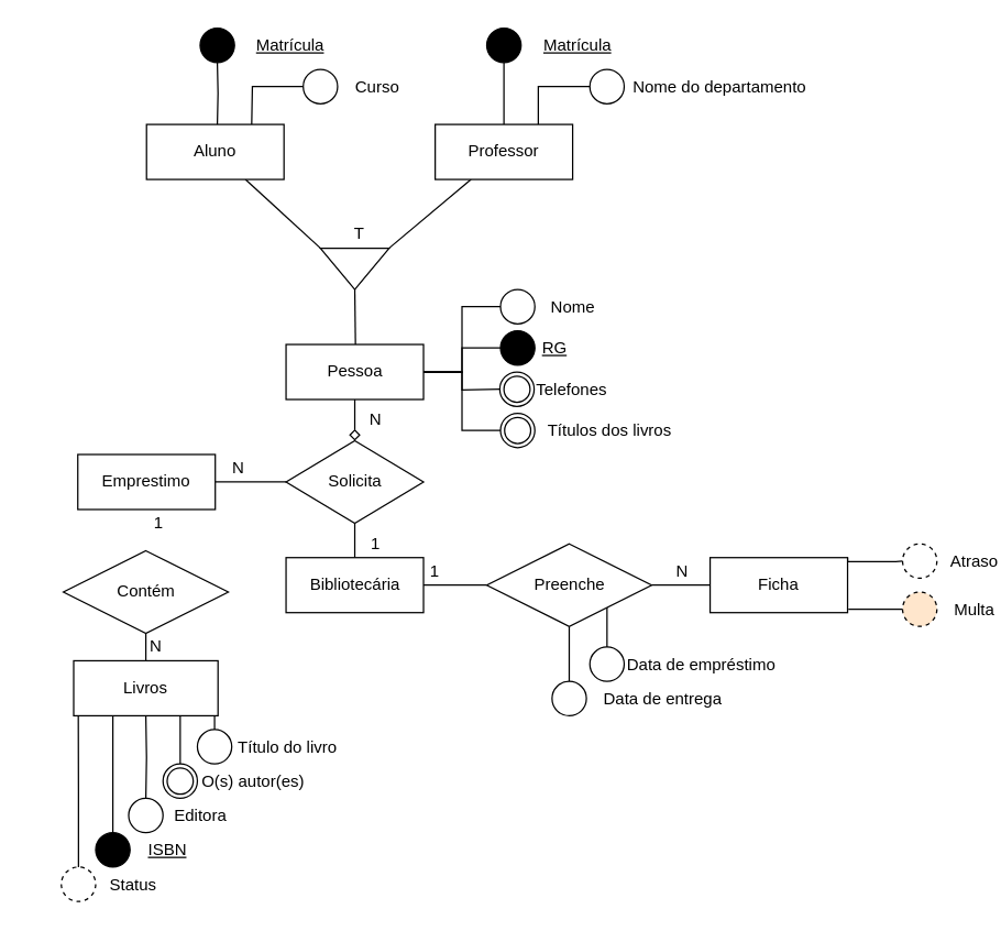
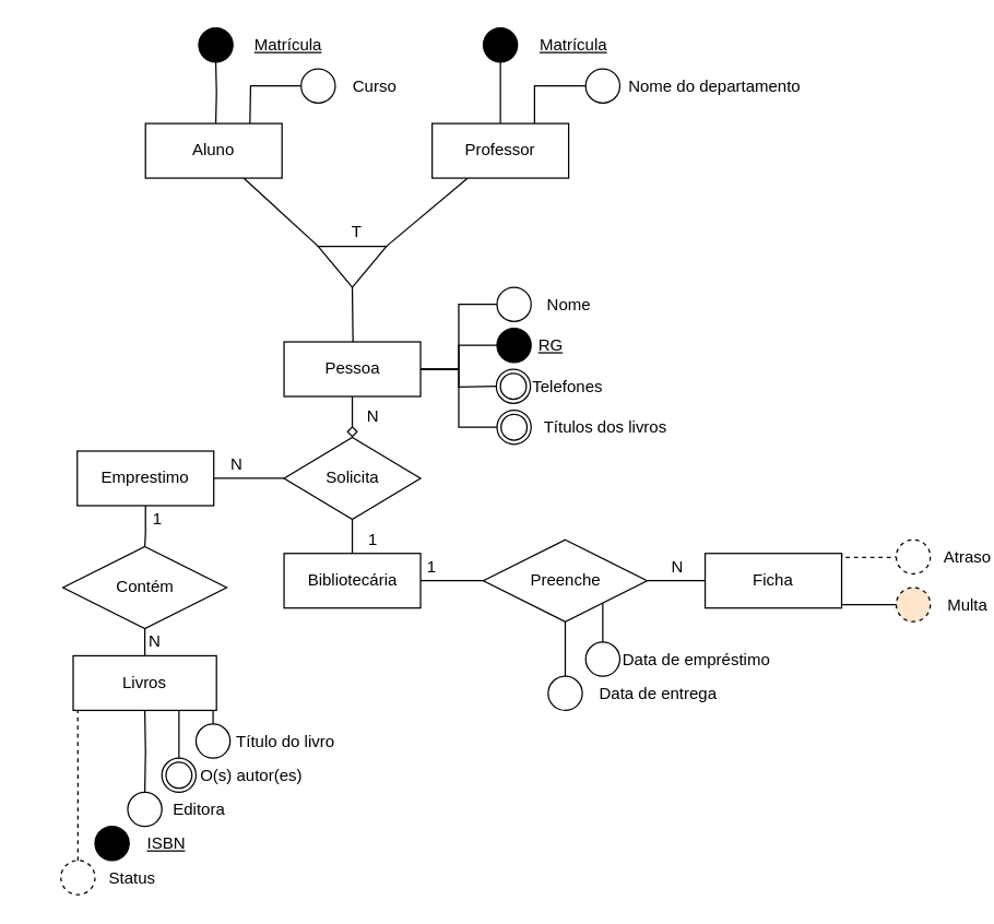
  <mxCell id="0" />
  <mxCell id="1" parent="0" />
  <mxCell id="2" value="&lt;span style=&quot;white-space: pre;&quot;&gt;&lt;span style=&quot;white-space: pre;&quot;&gt;&#09;&lt;/span&gt;&#09;&lt;/span&gt;&lt;span style=&quot;white-space: pre;&quot;&gt;&#09;&lt;/span&gt;&lt;span style=&quot;white-space: pre;&quot;&gt;&#09;&lt;/span&gt;Título&amp;nbsp;do&amp;nbsp;livro" style="ellipse;whiteSpace=wrap;html=1;align=center;rounded=0;" parent="1" vertex="1"><mxGeometry x="119" y="530" width="25" height="25" as="geometry" /></mxCell>
  <mxCell id="3" style="edgeStyle=orthogonalEdgeStyle;rounded=0;orthogonalLoop=1;jettySize=auto;html=1;exitX=1;exitY=1;exitDx=0;exitDy=0;entryX=0.5;entryY=0;entryDx=0;entryDy=0;endArrow=none;endFill=0;" parent="1" target="2" edge="1"><mxGeometry relative="1" as="geometry"><mxPoint x="129" y="520" as="sourcePoint" /></mxGeometry></mxCell>
  <mxCell id="4" style="edgeStyle=orthogonalEdgeStyle;rounded=0;orthogonalLoop=1;jettySize=auto;html=1;entryX=0.5;entryY=0;entryDx=0;entryDy=0;endArrow=none;endFill=0;" parent="1" target="36" edge="1"><mxGeometry relative="1" as="geometry"><mxPoint x="106.5" y="520" as="sourcePoint" /></mxGeometry></mxCell>
  <mxCell id="5" style="edgeStyle=orthogonalEdgeStyle;rounded=0;orthogonalLoop=1;jettySize=auto;html=1;exitX=0.25;exitY=1;exitDx=0;exitDy=0;entryX=0.5;entryY=0;entryDx=0;entryDy=0;endArrow=none;endFill=0;" parent="1" target="37" edge="1"><mxGeometry relative="1" as="geometry"><mxPoint x="81.5" y="520" as="sourcePoint" /></mxGeometry></mxCell>
- <mxCell id="6" style="edgeStyle=orthogonalEdgeStyle;rounded=0;orthogonalLoop=1;jettySize=auto;html=1;exitX=0.225;exitY=0.99;exitDx=0;exitDy=0;entryX=0.5;entryY=0;entryDx=0;entryDy=0;exitPerimeter=0;endArrow=none;endFill=0;" parent="1" source="7" target="38" edge="1"><mxGeometry relative="1" as="geometry"><mxPoint x="63.4" y="520" as="sourcePoint" /><Array as="points"><mxPoint x="58" y="520" /><mxPoint x="58" y="605" /></Array></mxGeometry></mxCell>
  <mxCell id="7" value="Livros" style="whiteSpace=wrap;html=1;align=center;rounded=0;" parent="1" vertex="1"><mxGeometry x="29" y="480" width="105" height="40" as="geometry" /></mxCell>
- <mxCell id="8" style="edgeStyle=orthogonalEdgeStyle;rounded=0;orthogonalLoop=1;jettySize=auto;html=1;exitX=1;exitY=0;exitDx=0;exitDy=0;entryX=0;entryY=0.5;entryDx=0;entryDy=0;endArrow=none;endFill=0;" parent="1" source="9" target="54" edge="1"><mxGeometry relative="1" as="geometry"><Array as="points"><mxPoint x="592" y="408" /><mxPoint x="627" y="408" /></Array></mxGeometry></mxCell>
+ <mxCell id="8" style="edgeStyle=orthogonalEdgeStyle;rounded=0;orthogonalLoop=1;jettySize=auto;html=1;exitX=1;exitY=0;exitDx=0;exitDy=0;entryX=0;entryY=0.5;entryDx=0;entryDy=0;endArrow=none;endFill=0;dashed=1;" parent="1" source="9" target="54" edge="1"><mxGeometry relative="1" as="geometry"><Array as="points"><mxPoint x="592" y="408" /><mxPoint x="627" y="408" /></Array></mxGeometry></mxCell>
  <mxCell id="9" value="Ficha" style="whiteSpace=wrap;html=1;align=center;rounded=0;" parent="1" vertex="1"><mxGeometry x="492" y="405" width="100" height="40" as="geometry" /></mxCell>
  <mxCell id="10" style="rounded=0;orthogonalLoop=1;jettySize=auto;html=1;entryX=-0.005;entryY=1.002;entryDx=0;entryDy=0;endArrow=none;endFill=0;entryPerimeter=0;" parent="1" source="11" target="17" edge="1"><mxGeometry relative="1" as="geometry" /></mxCell>
  <mxCell id="11" value="Aluno" style="whiteSpace=wrap;html=1;align=center;rounded=0;" parent="1" vertex="1"><mxGeometry x="82" y="90" width="100" height="40" as="geometry" /></mxCell>
  <mxCell id="12" style="edgeStyle=orthogonalEdgeStyle;rounded=0;orthogonalLoop=1;jettySize=auto;html=1;entryX=0.5;entryY=0;entryDx=0;entryDy=0;endArrow=diamond;endFill=0;" parent="1" source="13" target="35" edge="1"><mxGeometry relative="1" as="geometry" /></mxCell>
  <mxCell id="13" value="Pessoa" style="whiteSpace=wrap;html=1;align=center;rounded=0;" parent="1" vertex="1"><mxGeometry x="183.5" y="250" width="100" height="40" as="geometry" /></mxCell>
  <mxCell id="14" style="rounded=0;orthogonalLoop=1;jettySize=auto;html=1;entryX=-0.005;entryY=-0.002;entryDx=0;entryDy=0;endArrow=none;endFill=0;entryPerimeter=0;" parent="1" source="16" target="17" edge="1"><mxGeometry relative="1" as="geometry" /></mxCell>
  <mxCell id="15" style="edgeStyle=orthogonalEdgeStyle;rounded=0;orthogonalLoop=1;jettySize=auto;html=1;entryX=0.5;entryY=1;entryDx=0;entryDy=0;endArrow=none;endFill=0;" parent="1" source="16" target="19" edge="1"><mxGeometry relative="1" as="geometry" /></mxCell>
  <mxCell id="16" value="Professor" style="whiteSpace=wrap;html=1;align=center;rounded=0;" parent="1" vertex="1"><mxGeometry x="292" y="90" width="100" height="40" as="geometry" /></mxCell>
  <mxCell id="17" value="" style="triangle;whiteSpace=wrap;html=1;rotation=90;rounded=0;" parent="1" vertex="1"><mxGeometry x="218.5" y="170" width="30" height="50" as="geometry" /></mxCell>
  <mxCell id="18" value="T" style="text;strokeColor=none;align=center;fillColor=none;html=1;verticalAlign=middle;whiteSpace=wrap;rounded=0;" parent="1" vertex="1"><mxGeometry x="207" y="155" width="60" height="30" as="geometry" /></mxCell>
  <mxCell id="19" value="&lt;span style=&quot;white-space: pre;&quot;&gt;&#09;&lt;/span&gt;&lt;span style=&quot;white-space: pre;&quot;&gt;&#09;&lt;/span&gt;&lt;span style=&quot;white-space: pre;&quot;&gt;&#09;&lt;/span&gt;&lt;span style=&quot;white-space: pre;&quot;&gt;&#09;&lt;/span&gt;Matrícula" style="ellipse;whiteSpace=wrap;html=1;align=center;fontStyle=4;fillColor=#000000;rounded=0;" parent="1" vertex="1"><mxGeometry x="329.5" y="20" width="25" height="25" as="geometry" /></mxCell>
  <mxCell id="20" style="edgeStyle=orthogonalEdgeStyle;rounded=0;orthogonalLoop=1;jettySize=auto;html=1;entryX=0.75;entryY=0;entryDx=0;entryDy=0;endArrow=none;endFill=0;" parent="1" source="21" target="16" edge="1"><mxGeometry relative="1" as="geometry" /></mxCell>
  <mxCell id="21" value="&lt;span style=&quot;white-space: pre;&quot;&gt;&lt;span style=&quot;white-space: pre;&quot;&gt;&#09;&lt;/span&gt;&lt;span style=&quot;white-space: pre;&quot;&gt;&#09;&lt;/span&gt;&#09;&lt;/span&gt;&lt;span style=&quot;white-space: pre;&quot;&gt;&#09;&lt;/span&gt;&lt;span style=&quot;white-space: pre;&quot;&gt;&#09;&lt;/span&gt;&lt;span style=&quot;white-space: pre;&quot;&gt;&#09;&lt;/span&gt;&amp;nbsp;Nome&amp;nbsp;do&amp;nbsp;departamento" style="ellipse;whiteSpace=wrap;html=1;align=center;rounded=0;" parent="1" vertex="1"><mxGeometry x="404.5" y="50" width="25" height="25" as="geometry" /></mxCell>
  <mxCell id="22" style="edgeStyle=orthogonalEdgeStyle;rounded=0;orthogonalLoop=1;jettySize=auto;html=1;entryX=0.5;entryY=1;entryDx=0;entryDy=0;endArrow=none;endFill=0;" parent="1" target="23" edge="1"><mxGeometry relative="1" as="geometry"><mxPoint x="133.5" y="90" as="sourcePoint" /></mxGeometry></mxCell>
  <mxCell id="23" value="&lt;span style=&quot;white-space: pre;&quot;&gt;&#09;&lt;/span&gt;&lt;span style=&quot;white-space: pre;&quot;&gt;&#09;&lt;/span&gt;&lt;span style=&quot;white-space: pre;&quot;&gt;&#09;&lt;/span&gt;&lt;span style=&quot;white-space: pre;&quot;&gt;&#09;&lt;/span&gt;Matrícula" style="ellipse;whiteSpace=wrap;html=1;align=center;fontStyle=4;fillColor=#000000;rounded=0;" parent="1" vertex="1"><mxGeometry x="121" y="20" width="25" height="25" as="geometry" /></mxCell>
  <mxCell id="24" style="edgeStyle=orthogonalEdgeStyle;rounded=0;orthogonalLoop=1;jettySize=auto;html=1;entryX=0.75;entryY=0;entryDx=0;entryDy=0;endArrow=none;endFill=0;" parent="1" source="25" edge="1"><mxGeometry relative="1" as="geometry"><mxPoint x="158.5" y="90" as="targetPoint" /></mxGeometry></mxCell>
  <mxCell id="25" value="&lt;span style=&quot;white-space: pre;&quot;&gt;&#09;&lt;/span&gt;&lt;span style=&quot;white-space: pre;&quot;&gt;&#09;&lt;/span&gt;&lt;span style=&quot;white-space: pre;&quot;&gt;&#09;&lt;/span&gt;&amp;nbsp;Curso" style="ellipse;whiteSpace=wrap;html=1;align=center;rounded=0;" parent="1" vertex="1"><mxGeometry x="196" y="50" width="25" height="25" as="geometry" /></mxCell>
  <mxCell id="26" style="edgeStyle=orthogonalEdgeStyle;rounded=0;orthogonalLoop=1;jettySize=auto;html=1;entryX=1;entryY=0.5;entryDx=0;entryDy=0;endArrow=none;endFill=0;" parent="1" source="27" target="13" edge="1"><mxGeometry relative="1" as="geometry" /></mxCell>
  <mxCell id="27" value="&lt;span style=&quot;white-space: pre;&quot;&gt;&lt;span style=&quot;white-space: pre;&quot;&gt;&#09;&lt;/span&gt;&#09;&lt;/span&gt;&lt;span style=&quot;white-space: pre;&quot;&gt;&#09;&lt;/span&gt;Nome" style="ellipse;whiteSpace=wrap;html=1;align=center;rounded=0;" parent="1" vertex="1"><mxGeometry x="339.5" y="210" width="25" height="25" as="geometry" /></mxCell>
  <mxCell id="28" style="edgeStyle=orthogonalEdgeStyle;rounded=0;orthogonalLoop=1;jettySize=auto;html=1;entryX=1;entryY=0.5;entryDx=0;entryDy=0;endArrow=none;endFill=0;" parent="1" source="29" target="13" edge="1"><mxGeometry relative="1" as="geometry" /></mxCell>
  <mxCell id="29" value="&lt;span style=&quot;white-space: pre;&quot;&gt;&#09;&lt;/span&gt;&lt;span style=&quot;white-space: pre;&quot;&gt;&#09;&lt;/span&gt;&lt;u&gt;RG&lt;/u&gt;" style="ellipse;whiteSpace=wrap;html=1;align=center;fillColor=#000000;rounded=0;" parent="1" vertex="1"><mxGeometry x="339.5" y="240" width="25" height="25" as="geometry" /></mxCell>
  <mxCell id="30" style="edgeStyle=orthogonalEdgeStyle;rounded=0;orthogonalLoop=1;jettySize=auto;html=1;entryX=1;entryY=0.5;entryDx=0;entryDy=0;endArrow=none;endFill=0;" parent="1" target="13" edge="1"><mxGeometry relative="1" as="geometry"><mxPoint x="339.5" y="282.5" as="sourcePoint" /></mxGeometry></mxCell>
  <mxCell id="31" style="edgeStyle=orthogonalEdgeStyle;rounded=0;orthogonalLoop=1;jettySize=auto;html=1;entryX=1;entryY=0.5;entryDx=0;entryDy=0;endArrow=none;endFill=0;" parent="1" source="32" target="13" edge="1"><mxGeometry relative="1" as="geometry" /></mxCell>
  <mxCell id="32" value="&lt;span style=&quot;white-space: pre;&quot;&gt;&lt;span style=&quot;white-space: pre;&quot;&gt;&#09;&lt;/span&gt;&#09;&lt;/span&gt;&lt;span style=&quot;white-space: pre;&quot;&gt;&#09;&lt;/span&gt;&lt;span style=&quot;white-space: pre;&quot;&gt;&#09;&lt;/span&gt;&lt;span style=&quot;white-space: pre;&quot;&gt;&#09;&lt;/span&gt;Títulos&amp;nbsp;dos&amp;nbsp;livros" style="ellipse;shape=doubleEllipse;margin=3;whiteSpace=wrap;html=1;align=center;rounded=0;" parent="1" vertex="1"><mxGeometry x="339.5" y="300" width="25" height="25" as="geometry" /></mxCell>
  <mxCell id="33" style="edgeStyle=orthogonalEdgeStyle;rounded=0;orthogonalLoop=1;jettySize=auto;html=1;entryX=1;entryY=0.5;entryDx=0;entryDy=0;endArrow=none;endFill=0;" parent="1" source="35" target="47" edge="1"><mxGeometry relative="1" as="geometry" /></mxCell>
  <mxCell id="34" style="edgeStyle=orthogonalEdgeStyle;rounded=0;orthogonalLoop=1;jettySize=auto;html=1;entryX=0.5;entryY=0;entryDx=0;entryDy=0;endArrow=none;endFill=0;" parent="1" source="35" target="51" edge="1"><mxGeometry relative="1" as="geometry" /></mxCell>
  <mxCell id="35" value="Solicita" style="shape=rhombus;perimeter=rhombusPerimeter;whiteSpace=wrap;html=1;align=center;rounded=0;" parent="1" vertex="1"><mxGeometry x="183.5" y="320" width="100" height="60" as="geometry" /></mxCell>
  <mxCell id="36" value="&lt;span style=&quot;white-space: pre;&quot;&gt;&lt;span style=&quot;white-space: pre;&quot;&gt;&#09;&lt;/span&gt;&#09;&lt;/span&gt;&lt;span style=&quot;white-space: pre;&quot;&gt;&#09;&lt;/span&gt;&lt;span style=&quot;white-space: pre;&quot;&gt;&#09;&lt;/span&gt;O(s)&amp;nbsp;autor(es)" style="ellipse;shape=doubleEllipse;margin=3;whiteSpace=wrap;html=1;align=center;" parent="1" vertex="1"><mxGeometry x="94" y="555" width="25" height="25" as="geometry" /></mxCell>
  <mxCell id="37" value="&lt;span style=&quot;white-space: pre;&quot;&gt;&lt;span style=&quot;white-space: pre;&quot;&gt;&#09;&lt;/span&gt;&#09;&lt;/span&gt;&lt;span style=&quot;white-space: pre;&quot;&gt;&#09;&lt;/span&gt;Editora" style="ellipse;whiteSpace=wrap;html=1;align=center;" parent="1" vertex="1"><mxGeometry x="69" y="580" width="25" height="25" as="geometry" /></mxCell>
  <mxCell id="38" value="&lt;span style=&quot;white-space: pre;&quot;&gt;&#09;&lt;/span&gt;&lt;span style=&quot;white-space: pre;&quot;&gt;&#09;&lt;/span&gt;&lt;span style=&quot;white-space: pre;&quot;&gt;&#09;&lt;/span&gt;ISBN" style="ellipse;whiteSpace=wrap;html=1;align=center;fontStyle=4;fillColor=#000000;" parent="1" vertex="1"><mxGeometry x="45" y="605" width="25" height="25" as="geometry" /></mxCell>
  <mxCell id="39" value="&lt;span style=&quot;white-space: pre;&quot;&gt;&lt;span style=&quot;white-space: pre;&quot;&gt;&#09;&lt;/span&gt;&#09;&lt;/span&gt;&amp;nbsp;&amp;nbsp;&amp;nbsp;&lt;span style=&quot;white-space: pre;&quot;&gt;&#09;&lt;/span&gt;Status" style="ellipse;whiteSpace=wrap;html=1;align=center;dashed=1;" parent="1" vertex="1"><mxGeometry x="20" y="630" width="25" height="25" as="geometry" /></mxCell>
  <mxCell id="40" style="edgeStyle=orthogonalEdgeStyle;rounded=0;orthogonalLoop=1;jettySize=auto;html=1;entryX=0.5;entryY=0;entryDx=0;entryDy=0;endArrow=none;endFill=0;exitX=1;exitY=0.5;exitDx=0;exitDy=0;" parent="1" source="17" edge="1"><mxGeometry relative="1" as="geometry"><mxPoint x="235" y="210" as="sourcePoint" /><mxPoint x="234" y="250" as="targetPoint" /><Array as="points"><mxPoint x="234" y="210" /></Array></mxGeometry></mxCell>
- <mxCell id="41" style="edgeStyle=orthogonalEdgeStyle;rounded=0;orthogonalLoop=1;jettySize=auto;html=1;entryX=0.032;entryY=1.008;entryDx=0;entryDy=0;entryPerimeter=0;endArrow=none;endFill=0;" parent="1" source="39" target="7" edge="1"><mxGeometry relative="1" as="geometry" /></mxCell>
+ <mxCell id="41" style="edgeStyle=orthogonalEdgeStyle;rounded=0;orthogonalLoop=1;jettySize=auto;html=1;entryX=0.032;entryY=1.008;entryDx=0;entryDy=0;entryPerimeter=0;endArrow=none;endFill=0;dashed=1;" parent="1" source="39" target="7" edge="1"><mxGeometry relative="1" as="geometry" /></mxCell>
  <mxCell id="42" style="edgeStyle=orthogonalEdgeStyle;rounded=0;orthogonalLoop=1;jettySize=auto;html=1;exitX=1;exitY=0.5;exitDx=0;exitDy=0;entryX=0;entryY=0.5;entryDx=0;entryDy=0;endArrow=none;endFill=0;" parent="1" source="45" target="9" edge="1"><mxGeometry relative="1" as="geometry" /></mxCell>
  <mxCell id="43" style="edgeStyle=orthogonalEdgeStyle;rounded=0;orthogonalLoop=1;jettySize=auto;html=1;exitX=1;exitY=1;exitDx=0;exitDy=0;entryX=0.5;entryY=0;entryDx=0;entryDy=0;endArrow=none;endFill=0;" parent="1" source="45" target="52" edge="1"><mxGeometry relative="1" as="geometry" /></mxCell>
  <mxCell id="44" style="edgeStyle=orthogonalEdgeStyle;rounded=0;orthogonalLoop=1;jettySize=auto;html=1;exitX=0.5;exitY=1;exitDx=0;exitDy=0;entryX=0.5;entryY=0;entryDx=0;entryDy=0;endArrow=none;endFill=0;" parent="1" source="45" target="53" edge="1"><mxGeometry relative="1" as="geometry" /></mxCell>
  <mxCell id="45" value="Preenche" style="shape=rhombus;perimeter=rhombusPerimeter;whiteSpace=wrap;html=1;align=center;" parent="1" vertex="1"><mxGeometry x="329.5" y="395" width="120" height="60" as="geometry" /></mxCell>
+ <mxCell id="46" style="edgeStyle=orthogonalEdgeStyle;rounded=0;orthogonalLoop=1;jettySize=auto;html=1;entryX=0.5;entryY=0;entryDx=0;entryDy=0;endArrow=none;endFill=0;" parent="1" source="47" target="49" edge="1"><mxGeometry relative="1" as="geometry" /></mxCell>
  <mxCell id="47" value="Emprestimo" style="whiteSpace=wrap;html=1;align=center;" parent="1" vertex="1"><mxGeometry x="32" y="330" width="100" height="40" as="geometry" /></mxCell>
  <mxCell id="48" style="edgeStyle=orthogonalEdgeStyle;rounded=0;orthogonalLoop=1;jettySize=auto;html=1;entryX=0.5;entryY=0;entryDx=0;entryDy=0;endArrow=none;endFill=0;" parent="1" source="49" target="7" edge="1"><mxGeometry relative="1" as="geometry" /></mxCell>
  <mxCell id="49" value="Contém" style="shape=rhombus;perimeter=rhombusPerimeter;whiteSpace=wrap;html=1;align=center;" parent="1" vertex="1"><mxGeometry x="21.5" y="400" width="120" height="60" as="geometry" /></mxCell>
  <mxCell id="50" style="edgeStyle=orthogonalEdgeStyle;rounded=0;orthogonalLoop=1;jettySize=auto;html=1;entryX=0;entryY=0.5;entryDx=0;entryDy=0;endArrow=none;endFill=0;" parent="1" source="51" target="45" edge="1"><mxGeometry relative="1" as="geometry" /></mxCell>
  <mxCell id="51" value="Bibliotecária" style="whiteSpace=wrap;html=1;align=center;" parent="1" vertex="1"><mxGeometry x="183.5" y="405" width="100" height="40" as="geometry" /></mxCell>
  <mxCell id="52" value="&lt;span style=&quot;white-space: pre;&quot;&gt;&lt;span style=&quot;white-space: pre;&quot;&gt;&#09;&lt;/span&gt;&#09;&lt;/span&gt;&lt;span style=&quot;white-space: pre;&quot;&gt;&#09;&lt;/span&gt;&lt;span style=&quot;white-space: pre;&quot;&gt;&#09;&lt;/span&gt;&lt;span style=&quot;white-space: pre;&quot;&gt;&#09;&lt;/span&gt;&amp;nbsp;Data&amp;nbsp;de&amp;nbsp;empréstimo" style="ellipse;whiteSpace=wrap;html=1;align=center;" parent="1" vertex="1"><mxGeometry x="404.5" y="470" width="25" height="25" as="geometry" /></mxCell>
  <mxCell id="53" value="&lt;span style=&quot;white-space: pre;&quot;&gt;&lt;span style=&quot;white-space: pre;&quot;&gt;&#09;&lt;/span&gt;&#09;&lt;/span&gt;&lt;span style=&quot;white-space: pre;&quot;&gt;&#09;&lt;/span&gt;&lt;span style=&quot;white-space: pre;&quot;&gt;&#09;&lt;/span&gt;&lt;span style=&quot;white-space: pre;&quot;&gt;&#09;&lt;/span&gt;&amp;nbsp;Data&amp;nbsp;de&amp;nbsp;entrega" style="ellipse;whiteSpace=wrap;html=1;align=center;" parent="1" vertex="1"><mxGeometry x="377" y="495" width="25" height="25" as="geometry" /></mxCell>
  <mxCell id="54" value="&lt;span style=&quot;white-space: pre;&quot;&gt;&lt;span style=&quot;white-space: pre;&quot;&gt;&#09;&lt;/span&gt;&#09;&lt;/span&gt;&lt;span style=&quot;white-space: pre;&quot;&gt;&#09;&lt;/span&gt;Atraso" style="ellipse;whiteSpace=wrap;html=1;align=center;dashed=1;" parent="1" vertex="1"><mxGeometry x="632" y="395" width="25" height="25" as="geometry" /></mxCell>
  <mxCell id="55" style="edgeStyle=orthogonalEdgeStyle;rounded=0;orthogonalLoop=1;jettySize=auto;html=1;entryX=1.006;entryY=0.94;entryDx=0;entryDy=0;entryPerimeter=0;endArrow=none;endFill=0;" parent="1" source="56" target="9" edge="1"><mxGeometry relative="1" as="geometry" /></mxCell>
  <mxCell id="56" value="&lt;span style=&quot;white-space: pre;&quot;&gt;&lt;span style=&quot;white-space: pre;&quot;&gt;&#09;&lt;/span&gt;&#09;&lt;/span&gt;&lt;span style=&quot;white-space: pre;&quot;&gt;&#09;&lt;/span&gt;Multa" style="ellipse;whiteSpace=wrap;html=1;align=center;dashed=1;fillColor=#ffe6cc;" parent="1" vertex="1"><mxGeometry x="632" y="430" width="25" height="25" as="geometry" /></mxCell>
  <mxCell id="57" value="N" style="text;strokeColor=none;align=center;fillColor=none;html=1;verticalAlign=middle;whiteSpace=wrap;rounded=0;" parent="1" vertex="1"><mxGeometry x="218.5" y="290" width="60" height="30" as="geometry" /></mxCell>
  <mxCell id="58" value="N" style="text;strokeColor=none;align=center;fillColor=none;html=1;verticalAlign=middle;whiteSpace=wrap;rounded=0;" parent="1" vertex="1"><mxGeometry x="119" y="325" width="60" height="30" as="geometry" /></mxCell>
  <mxCell id="59" value="1" style="text;strokeColor=none;align=center;fillColor=none;html=1;verticalAlign=middle;whiteSpace=wrap;rounded=0;" parent="1" vertex="1"><mxGeometry x="61" y="365" width="60" height="30" as="geometry" /></mxCell>
  <mxCell id="60" value="N" style="text;strokeColor=none;align=center;fillColor=none;html=1;verticalAlign=middle;whiteSpace=wrap;rounded=0;" parent="1" vertex="1"><mxGeometry x="59" y="455" width="60" height="30" as="geometry" /></mxCell>
  <mxCell id="61" value="1" style="text;strokeColor=none;align=center;fillColor=none;html=1;verticalAlign=middle;whiteSpace=wrap;rounded=0;" parent="1" vertex="1"><mxGeometry x="218.5" y="380" width="60" height="30" as="geometry" /></mxCell>
  <mxCell id="62" value="1" style="text;strokeColor=none;align=center;fillColor=none;html=1;verticalAlign=middle;whiteSpace=wrap;rounded=0;" parent="1" vertex="1"><mxGeometry x="262" y="400" width="60" height="30" as="geometry" /></mxCell>
  <mxCell id="63" value="N" style="text;strokeColor=none;align=center;fillColor=none;html=1;verticalAlign=middle;whiteSpace=wrap;rounded=0;" parent="1" vertex="1"><mxGeometry x="442" y="400" width="60" height="30" as="geometry" /></mxCell>
  <mxCell id="64" value="&lt;span style=&quot;white-space: pre;&quot;&gt;&#09;&lt;/span&gt;&lt;span style=&quot;white-space: pre;&quot;&gt;&#09;&lt;/span&gt;&lt;span style=&quot;white-space: pre;&quot;&gt;&#09;&lt;/span&gt;Telefones" style="ellipse;shape=doubleEllipse;margin=3;whiteSpace=wrap;html=1;align=center;rounded=0;" vertex="1" parent="1"><mxGeometry x="339" y="270" width="25" height="25" as="geometry" /></mxCell>
